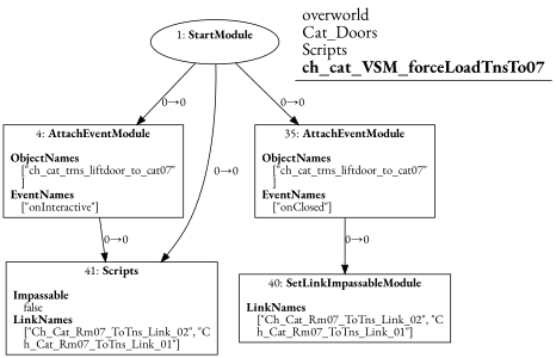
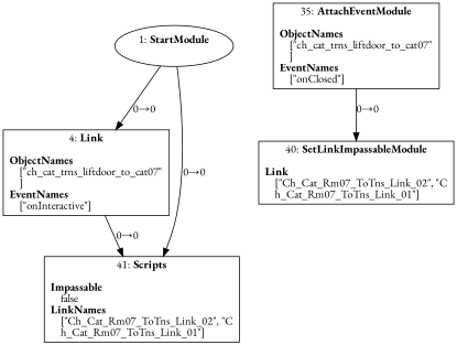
  digraph {
    fontname="EB Garamond"
    splines=spline
    node [fontname="EB Garamond" shape=box]
    edge [fontname="EB Garamond"]
    n1 [label=<1: <b>StartModule</b><br/><br/>> shape=oval]
-   n2 [label=<4: <b>AttachEventModule</b><br/><br/><b>ObjectNames</b><br align="left"/>    [&quot;ch_cat_trns_liftdoor_to_cat07&quot;<br align="left"/>    ]<br align="left"/><b>EventNames</b><br align="left"/>    [&quot;onInteractive&quot;]<br align="left"/>>]
+   n2 [label=<4: <b>Link</b><br/><br/><b>ObjectNames</b><br align="left"/>    [&quot;ch_cat_trns_liftdoor_to_cat07&quot;<br align="left"/>    ]<br align="left"/><b>EventNames</b><br align="left"/>    [&quot;onInteractive&quot;]<br align="left"/>>]
    n3 [label=<35: <b>AttachEventModule</b><br/><br/><b>ObjectNames</b><br align="left"/>    [&quot;ch_cat_trns_liftdoor_to_cat07&quot;<br align="left"/>    ]<br align="left"/><b>EventNames</b><br align="left"/>    [&quot;onClosed&quot;]<br align="left"/>>]
    n4 [label=<41: <b>Scripts</b><br/><br/><b>Impassable</b><br align="left"/>    false<br align="left"/><b>LinkNames</b><br align="left"/>    [&quot;Ch_Cat_Rm07_ToTns_Link_02&quot;, &quot;C<br align="left"/>    h_Cat_Rm07_ToTns_Link_01&quot;]<br align="left"/>>]
-   n5 [label=<40: <b>SetLinkImpassableModule</b><br/><br/><b>LinkNames</b><br align="left"/>    [&quot;Ch_Cat_Rm07_ToTns_Link_02&quot;, &quot;C<br align="left"/>    h_Cat_Rm07_ToTns_Link_01&quot;]<br align="left"/>>]
-   n6 [label=<<font point-size="20">overworld<br align="left"/>Cat_Doors<br align="left"/>Scripts<br align="left"/><b>ch_cat_VSM_forceLoadTnsTo07</b><br align="left"/></font>> shape=underline]
+   n5 [label=<40: <b>SetLinkImpassableModule</b><br/><br/><b>Link</b><br align="left"/>    [&quot;Ch_Cat_Rm07_ToTns_Link_02&quot;, &quot;C<br align="left"/>    h_Cat_Rm07_ToTns_Link_01&quot;]<br align="left"/>>]
    n1 -> n2 [label="0→0"]
-   n1 -> n3 [label="0→0"]
    n1 -> n4 [label="0→0"]
    n2 -> n4 [label="0→0"]
    n3 -> n5 [label="0→0"]
  }
